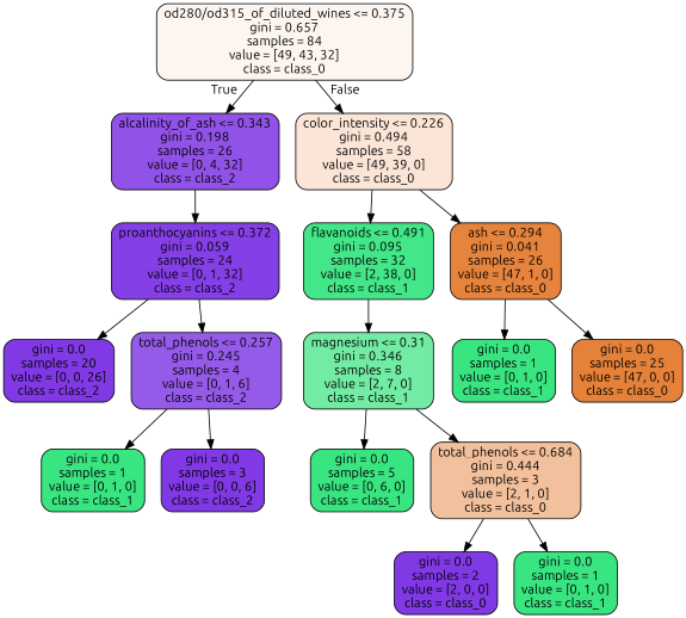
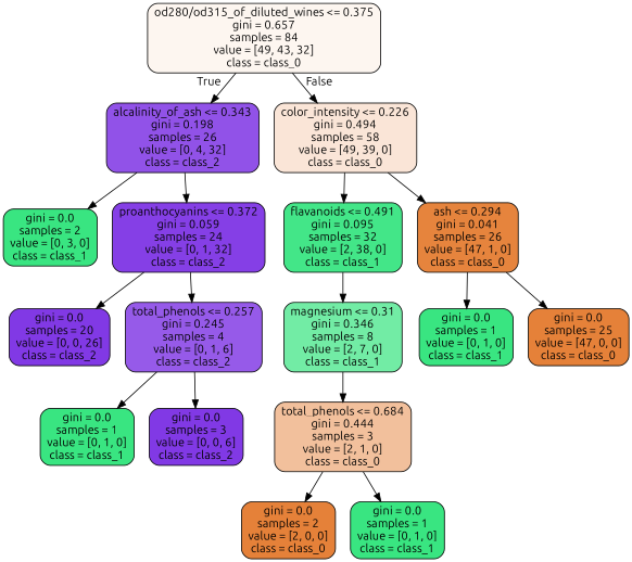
  digraph {
    fontname=Ubuntu
    node [color=black fillcolor="#39e581" fontname=Ubuntu shape=box style="filled, rounded"]
    edge [fontname=Ubuntu]
    n1 [fillcolor="#fdf6f0" label="od280/od315_of_diluted_wines <= 0.375\ngini = 0.657\nsamples = 84\nvalue = [49, 43, 32]\nclass = class_0"]
    n2 [fillcolor="#9152e8" label="alcalinity_of_ash <= 0.343\ngini = 0.198\nsamples = 26\nvalue = [0, 4, 32]\nclass = class_2"]
    n3 [fillcolor="#fae5d7" label="color_intensity <= 0.226\ngini = 0.494\nsamples = 58\nvalue = [49, 39, 0]\nclass = class_0"]
+   n4 [label="gini = 0.0\nsamples = 2\nvalue = [0, 3, 0]\nclass = class_1"]
    n5 [fillcolor="#853fe6" label="proanthocyanins <= 0.372\ngini = 0.059\nsamples = 24\nvalue = [0, 1, 32]\nclass = class_2"]
    n6 [fillcolor="#43e688" label="flavanoids <= 0.491\ngini = 0.095\nsamples = 32\nvalue = [2, 38, 0]\nclass = class_1"]
    n7 [fillcolor="#e6843d" label="ash <= 0.294\ngini = 0.041\nsamples = 26\nvalue = [47, 1, 0]\nclass = class_0"]
    n8 [fillcolor="#8139e5" label="gini = 0.0\nsamples = 20\nvalue = [0, 0, 26]\nclass = class_2"]
    n9 [fillcolor="#965ae9" label="total_phenols <= 0.257\ngini = 0.245\nsamples = 4\nvalue = [0, 1, 6]\nclass = class_2"]
    n10 [label="gini = 0.0\nsamples = 1\nvalue = [0, 1, 0]\nclass = class_1"]
    n11 [fillcolor="#8139e5" label="gini = 0.0\nsamples = 3\nvalue = [0, 0, 6]\nclass = class_2"]
    n12 [fillcolor="#72eca5" label="magnesium <= 0.31\ngini = 0.346\nsamples = 8\nvalue = [2, 7, 0]\nclass = class_1"]
    n13 [label="gini = 0.0\nsamples = 1\nvalue = [0, 1, 0]\nclass = class_1"]
    n14 [fillcolor="#e58139" label="gini = 0.0\nsamples = 25\nvalue = [47, 0, 0]\nclass = class_0"]
-   n15 [label="gini = 0.0\nsamples = 5\nvalue = [0, 6, 0]\nclass = class_1"]
    n16 [fillcolor="#f2c09c" label="total_phenols <= 0.684\ngini = 0.444\nsamples = 3\nvalue = [2, 1, 0]\nclass = class_0"]
-   n17 [fillcolor="#8139e5" label="gini = 0.0\nsamples = 2\nvalue = [2, 0, 0]\nclass = class_0"]
+   n17 [fillcolor="#e58139" label="gini = 0.0\nsamples = 2\nvalue = [2, 0, 0]\nclass = class_0"]
    n18 [label="gini = 0.0\nsamples = 1\nvalue = [0, 1, 0]\nclass = class_1"]
    n1 -> n2 [headlabel=True labelangle=45 labeldistance=2.5]
    n1 -> n3 [headlabel=False labelangle=-45 labeldistance=2.5]
+   n2 -> n4
    n2 -> n5
    n3 -> n6
    n3 -> n7
    n5 -> n8
    n5 -> n9
    n6 -> n12
    n7 -> n13
    n7 -> n14
    n9 -> n10
    n9 -> n11
-   n12 -> n15
    n12 -> n16
    n16 -> n17
    n16 -> n18
  }
